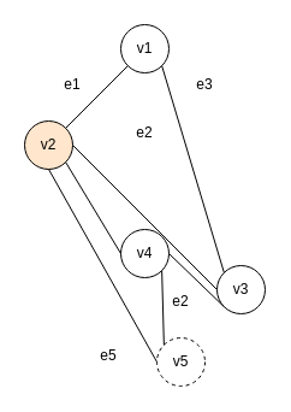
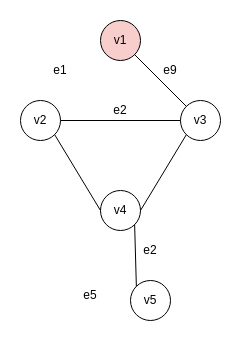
  <mxCell id="0" />
  <mxCell id="1" parent="0" />
- <mxCell id="2" value="v1" style="ellipse;whiteSpace=wrap;html=1;aspect=fixed;" vertex="1" parent="1"><mxGeometry x="100" y="20" width="40" height="40" as="geometry" /></mxCell>
- <mxCell id="3" value="v5" style="ellipse;whiteSpace=wrap;html=1;aspect=fixed;dashed=1;" vertex="1" parent="1"><mxGeometry x="130" y="280" width="40" height="40" as="geometry" /></mxCell>
- <mxCell id="4" value="v3" style="ellipse;whiteSpace=wrap;html=1;aspect=fixed;" vertex="1" parent="1"><mxGeometry x="180" y="220" width="40" height="40" as="geometry" /></mxCell>
+ <mxCell id="2" value="v1" style="ellipse;whiteSpace=wrap;html=1;aspect=fixed;fillColor=#f8cecc;" vertex="1" parent="1"><mxGeometry x="100" y="20" width="40" height="40" as="geometry" /></mxCell>
+ <mxCell id="3" value="v5" style="ellipse;whiteSpace=wrap;html=1;aspect=fixed;" vertex="1" parent="1"><mxGeometry x="130" y="280" width="40" height="40" as="geometry" /></mxCell>
+ <mxCell id="4" value="v3" style="ellipse;whiteSpace=wrap;html=1;aspect=fixed;" vertex="1" parent="1"><mxGeometry x="180" y="100" width="40" height="40" as="geometry" /></mxCell>
  <mxCell id="5" value="v4" style="ellipse;whiteSpace=wrap;html=1;aspect=fixed;" vertex="1" parent="1"><mxGeometry x="100" y="190" width="40" height="40" as="geometry" /></mxCell>
- <mxCell id="6" value="v2" style="ellipse;whiteSpace=wrap;html=1;aspect=fixed;fillColor=#ffe6cc;" vertex="1" parent="1"><mxGeometry x="20" y="100" width="40" height="40" as="geometry" /></mxCell>
- <mxCell id="7" value="" style="endArrow=none;html=1;exitX=1;exitY=0;exitDx=0;exitDy=0;entryX=0;entryY=1;entryDx=0;entryDy=0;" edge="1" parent="1" source="6" target="2"><mxGeometry width="50" height="50" relative="1" as="geometry"><mxPoint x="50" y="100" as="sourcePoint" /><mxPoint x="100" y="50" as="targetPoint" /></mxGeometry></mxCell>
+ <mxCell id="6" value="v2" style="ellipse;whiteSpace=wrap;html=1;aspect=fixed;" vertex="1" parent="1"><mxGeometry x="20" y="100" width="40" height="40" as="geometry" /></mxCell>
  <mxCell id="8" value="" style="endArrow=none;html=1;exitX=1;exitY=0.5;exitDx=0;exitDy=0;entryX=0;entryY=0.5;entryDx=0;entryDy=0;" edge="1" parent="1" source="6" target="4"><mxGeometry width="50" height="50" relative="1" as="geometry"><mxPoint x="74.142" y="125.858" as="sourcePoint" /><mxPoint x="125.858" y="74.142" as="targetPoint" /></mxGeometry></mxCell>
  <mxCell id="9" value="" style="endArrow=none;html=1;entryX=0;entryY=1;entryDx=0;entryDy=0;exitX=1;exitY=0.5;exitDx=0;exitDy=0;" edge="1" parent="1" source="5" target="4"><mxGeometry width="50" height="50" relative="1" as="geometry"><mxPoint x="130" y="190" as="sourcePoint" /><mxPoint x="180" y="140" as="targetPoint" /></mxGeometry></mxCell>
  <mxCell id="10" value="" style="endArrow=none;html=1;exitX=1;exitY=1;exitDx=0;exitDy=0;entryX=0;entryY=0;entryDx=0;entryDy=0;" edge="1" parent="1" source="5" target="3"><mxGeometry width="50" height="50" relative="1" as="geometry"><mxPoint x="230" y="250" as="sourcePoint" /><mxPoint x="280" y="200" as="targetPoint" /></mxGeometry></mxCell>
  <mxCell id="11" value="" style="endArrow=none;html=1;entryX=1;entryY=1;entryDx=0;entryDy=0;exitX=0;exitY=0.5;exitDx=0;exitDy=0;" edge="1" parent="1" source="5" target="6"><mxGeometry width="50" height="50" relative="1" as="geometry"><mxPoint x="230" y="250" as="sourcePoint" /><mxPoint x="280" y="200" as="targetPoint" /></mxGeometry></mxCell>
  <mxCell id="12" value="" style="endArrow=none;html=1;entryX=1;entryY=1;entryDx=0;entryDy=0;exitX=0;exitY=0;exitDx=0;exitDy=0;" edge="1" parent="1" source="4" target="2"><mxGeometry width="50" height="50" relative="1" as="geometry"><mxPoint x="230" y="250" as="sourcePoint" /><mxPoint x="280" y="200" as="targetPoint" /></mxGeometry></mxCell>
  <mxCell id="13" value="e1" style="text;html=1;strokeColor=none;fillColor=none;align=center;verticalAlign=middle;whiteSpace=wrap;rounded=0;" vertex="1" parent="1"><mxGeometry x="40" y="60" width="40" height="20" as="geometry" /></mxCell>
  <mxCell id="14" value="e2" style="text;html=1;strokeColor=none;fillColor=none;align=center;verticalAlign=middle;whiteSpace=wrap;rounded=0;" vertex="1" parent="1"><mxGeometry x="100" y="100" width="40" height="20" as="geometry" /></mxCell>
  <mxCell id="15" value="e5" style="text;html=1;strokeColor=none;fillColor=none;align=center;verticalAlign=middle;whiteSpace=wrap;rounded=0;" vertex="1" parent="1"><mxGeometry x="70" y="285" width="40" height="20" as="geometry" /></mxCell>
  <mxCell id="16" value="e2" style="text;html=1;strokeColor=none;fillColor=none;align=center;verticalAlign=middle;whiteSpace=wrap;rounded=0;" vertex="1" parent="1"><mxGeometry x="130" y="240" width="40" height="20" as="geometry" /></mxCell>
- <mxCell id="17" value="" style="endArrow=none;html=1;exitX=0.5;exitY=1;exitDx=0;exitDy=0;entryX=0;entryY=0.5;entryDx=0;entryDy=0;" edge="1" parent="1" source="6" target="3"><mxGeometry width="50" height="50" relative="1" as="geometry"><mxPoint x="230" y="250" as="sourcePoint" /><mxPoint x="280" y="200" as="targetPoint" /></mxGeometry></mxCell>
- <mxCell id="18" value="e3" style="text;html=1;strokeColor=none;fillColor=none;align=center;verticalAlign=middle;whiteSpace=wrap;rounded=0;" vertex="1" parent="1"><mxGeometry x="150" y="60" width="40" height="20" as="geometry" /></mxCell>
+ <mxCell id="18" value="e9" style="text;html=1;strokeColor=none;fillColor=none;align=center;verticalAlign=middle;whiteSpace=wrap;rounded=0;" vertex="1" parent="1"><mxGeometry x="150" y="60" width="40" height="20" as="geometry" /></mxCell>
